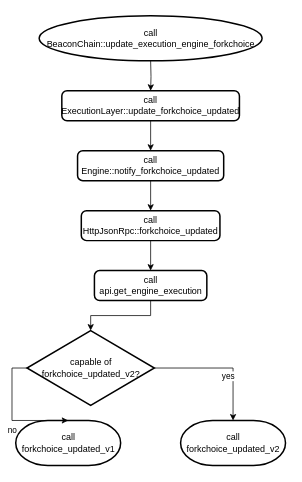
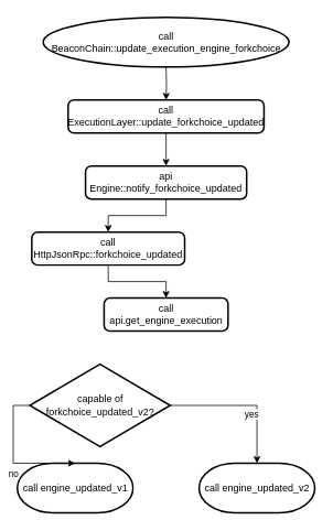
  <mxCell id="0" />
  <mxCell id="1" parent="0" />
  <mxCell id="2" value="" style="edgeStyle=orthogonalEdgeStyle;rounded=0;orthogonalLoop=1;jettySize=auto;html=1;" edge="1" parent="1" target="4"><mxGeometry relative="1" as="geometry"><mxPoint x="200.5" y="80" as="sourcePoint" /></mxGeometry></mxCell>
  <mxCell id="3" value="" style="edgeStyle=orthogonalEdgeStyle;rounded=0;orthogonalLoop=1;jettySize=auto;html=1;" edge="1" parent="1" source="4" target="6"><mxGeometry relative="1" as="geometry" /></mxCell>
  <mxCell id="4" value="call&lt;br&gt;ExecutionLayer::update_forkchoice_updated" style="rounded=1;whiteSpace=wrap;html=1;absoluteArcSize=1;arcSize=14;strokeWidth=2;" vertex="1" parent="1"><mxGeometry x="82" y="120" width="237" height="40" as="geometry" /></mxCell>
  <mxCell id="5" value="" style="edgeStyle=orthogonalEdgeStyle;rounded=0;orthogonalLoop=1;jettySize=auto;html=1;" edge="1" parent="1" source="6" target="8"><mxGeometry relative="1" as="geometry" /></mxCell>
- <mxCell id="6" value="call Engine::notify_forkchoice_updated" style="rounded=1;whiteSpace=wrap;html=1;absoluteArcSize=1;arcSize=14;strokeWidth=2;" vertex="1" parent="1"><mxGeometry x="103" y="200" width="195" height="40" as="geometry" /></mxCell>
+ <mxCell id="6" value="api Engine::notify_forkchoice_updated" style="rounded=1;whiteSpace=wrap;html=1;absoluteArcSize=1;arcSize=14;strokeWidth=2;" vertex="1" parent="1"><mxGeometry x="103" y="200" width="195" height="40" as="geometry" /></mxCell>
  <mxCell id="7" value="" style="edgeStyle=orthogonalEdgeStyle;rounded=0;orthogonalLoop=1;jettySize=auto;html=1;" edge="1" parent="1" source="8" target="10"><mxGeometry relative="1" as="geometry" /></mxCell>
- <mxCell id="8" value="call HttpJsonRpc::forkchoice_updated" style="rounded=1;whiteSpace=wrap;html=1;absoluteArcSize=1;arcSize=14;strokeWidth=2;" vertex="1" parent="1"><mxGeometry x="108" y="280" width="185" height="40" as="geometry" /></mxCell>
- <mxCell id="9" value="" style="edgeStyle=orthogonalEdgeStyle;rounded=0;orthogonalLoop=1;jettySize=auto;html=1;" edge="1" parent="1" source="10" target="11"><mxGeometry relative="1" as="geometry" /></mxCell>
+ <mxCell id="8" value="call HttpJsonRpc::forkchoice_updated" style="rounded=1;whiteSpace=wrap;html=1;absoluteArcSize=1;arcSize=14;strokeWidth=2;" vertex="1" parent="1"><mxGeometry x="38" y="280" width="185" height="40" as="geometry" /></mxCell>
  <mxCell id="10" value="call api.get_engine_execution" style="rounded=1;whiteSpace=wrap;html=1;absoluteArcSize=1;arcSize=14;strokeWidth=2;" vertex="1" parent="1"><mxGeometry x="125.5" y="360" width="150" height="40" as="geometry" /></mxCell>
  <mxCell id="11" value="capable of&#10;forkchoice_updated_v2?" style="strokeWidth=2;html=1;shape=mxgraph.flowchart.decision;whiteSpace=wrap;" vertex="1" parent="1"><mxGeometry x="35.5" y="440" width="170" height="100" as="geometry" /></mxCell>
  <mxCell id="12" value="" style="group" vertex="1" connectable="0" parent="1"><mxGeometry x="20.5" y="560" width="360" height="60" as="geometry" /></mxCell>
  <mxCell id="13" value="" style="group" vertex="1" connectable="0" parent="12"><mxGeometry width="360" height="60" as="geometry" /></mxCell>
- <mxCell id="14" value="call forkchoice_updated_v1" style="strokeWidth=2;html=1;shape=mxgraph.flowchart.terminator;whiteSpace=wrap;" vertex="1" parent="13"><mxGeometry width="140" height="60" as="geometry" /></mxCell>
- <mxCell id="15" value="call forkchoice_updated_v2" style="strokeWidth=2;html=1;shape=mxgraph.flowchart.terminator;whiteSpace=wrap;" vertex="1" parent="13"><mxGeometry x="220" width="140" height="60" as="geometry" /></mxCell>
+ <mxCell id="14" value="call engine_updated_v1" style="strokeWidth=2;html=1;shape=mxgraph.flowchart.terminator;whiteSpace=wrap;" vertex="1" parent="13"><mxGeometry width="140" height="60" as="geometry" /></mxCell>
+ <mxCell id="15" value="call engine_updated_v2" style="strokeWidth=2;html=1;shape=mxgraph.flowchart.terminator;whiteSpace=wrap;" vertex="1" parent="13"><mxGeometry x="220" width="140" height="60" as="geometry" /></mxCell>
  <mxCell id="16" style="edgeStyle=orthogonalEdgeStyle;rounded=0;orthogonalLoop=1;jettySize=auto;html=1;exitX=0;exitY=0.5;exitDx=0;exitDy=0;exitPerimeter=0;entryX=0.5;entryY=0;entryDx=0;entryDy=0;entryPerimeter=0;" edge="1" parent="1" source="11" target="14"><mxGeometry relative="1" as="geometry" /></mxCell>
  <mxCell id="17" value="no" style="edgeLabel;html=1;align=center;verticalAlign=middle;resizable=0;points=[];" vertex="1" connectable="0" parent="16"><mxGeometry x="-0.0" y="-1" relative="1" as="geometry"><mxPoint x="1" y="19" as="offset" /></mxGeometry></mxCell>
  <mxCell id="18" style="edgeStyle=orthogonalEdgeStyle;rounded=0;orthogonalLoop=1;jettySize=auto;html=1;entryX=0.5;entryY=0;entryDx=0;entryDy=0;entryPerimeter=0;exitX=1;exitY=0.5;exitDx=0;exitDy=0;exitPerimeter=0;" edge="1" parent="1" source="11" target="15"><mxGeometry relative="1" as="geometry" /></mxCell>
  <mxCell id="19" value="yes" style="edgeLabel;html=1;align=center;verticalAlign=middle;resizable=0;points=[];" vertex="1" connectable="0" parent="18"><mxGeometry x="0.115" relative="1" as="geometry"><mxPoint y="10" as="offset" /></mxGeometry></mxCell>
  <mxCell id="20" value="call BeaconChain::update_execution_engine_forkchoice" style="strokeWidth=2;html=1;shape=mxgraph.flowchart.start_1;whiteSpace=wrap;" vertex="1" parent="1"><mxGeometry x="51.75" y="20" width="297.5" height="60" as="geometry" /></mxCell>
